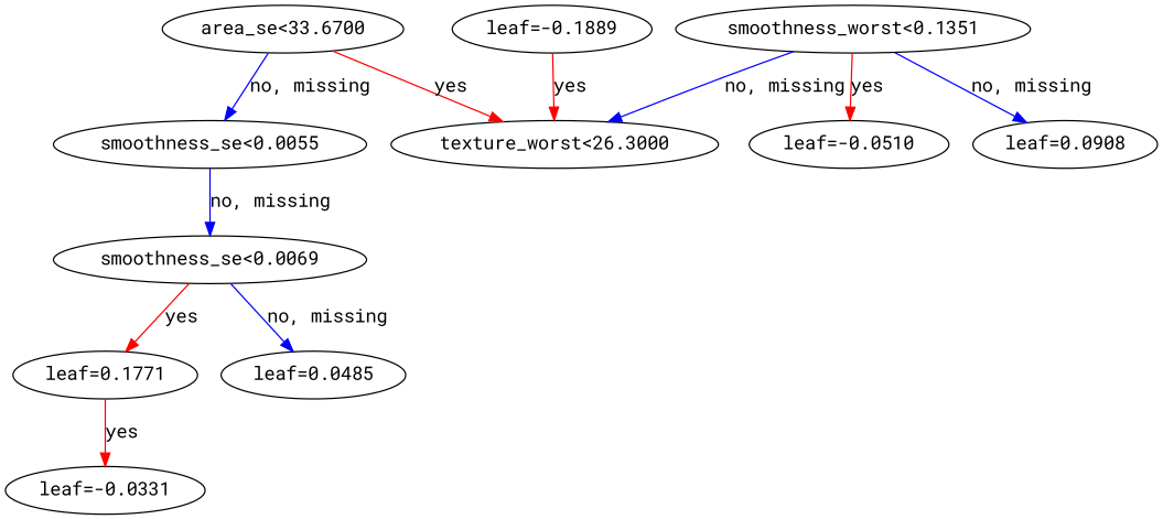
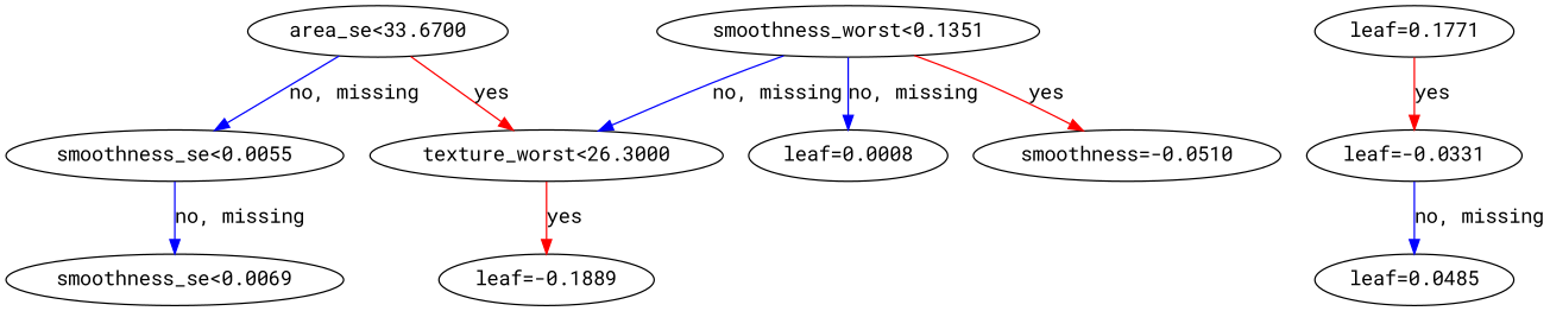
  digraph {
    fontname="Roboto Mono"
    rankdir=UD
    node [fontname="Roboto Mono"]
    edge [color="#FF0000" fontname="Roboto Mono"]
    n1 [label="area_se<33.6700"]
    n2 [label="texture_worst<26.3000"]
    n3 [label="smoothness_se<0.0055"]
    n4 [label="leaf=-0.1889"]
    n5 [label="smoothness_se<0.0069"]
    n6 [label="smoothness_worst<0.1351"]
-   n7 [label="leaf=-0.0510"]
-   n8 [label="leaf=0.0908"]
+   n7 [label="smoothness=-0.0510"]
+   n8 [label="leaf=0.0008"]
    n9 [label="leaf=-0.0331"]
    n10 [label="leaf=0.1771"]
    n11 [label="leaf=0.0485"]
    n1 -> n2 [label=yes]
    n1 -> n3 [color="#0000FF" label="no, missing"]
-   n4 -> n2 [label=yes]
+   n2 -> n4 [label=yes]
    n3 -> n5 [color="#0000FF" label="no, missing"]
-   n5 -> n10 [label=yes]
-   n5 -> n11 [color="#0000FF" label="no, missing"]
+   n9 -> n11 [color="#0000FF" label="no, missing"]
    n6 -> n2 [color="#0000FF" label="no, missing"]
    n6 -> n7 [label=yes]
    n6 -> n8 [color="#0000FF" label="no, missing"]
    n10 -> n9 [label=yes]
  }
